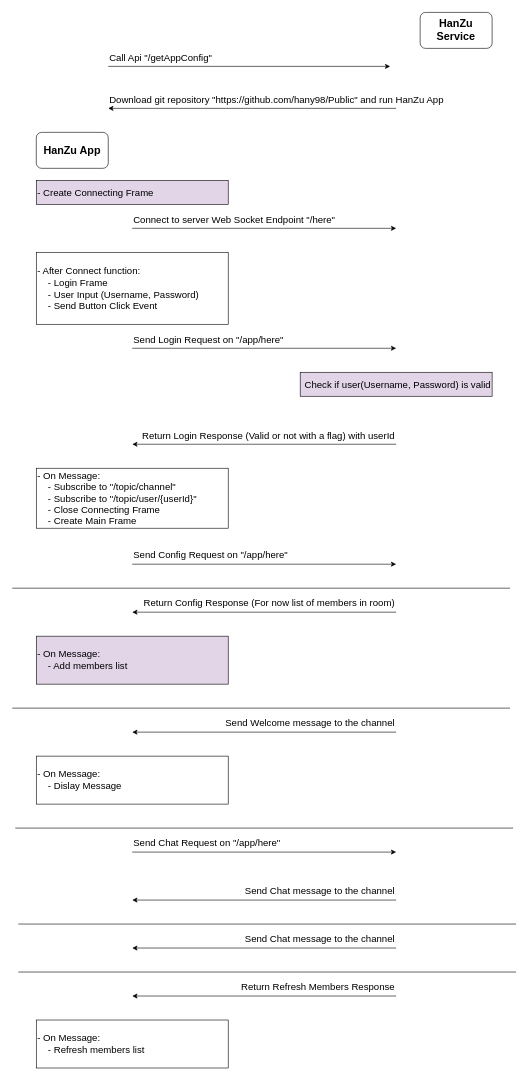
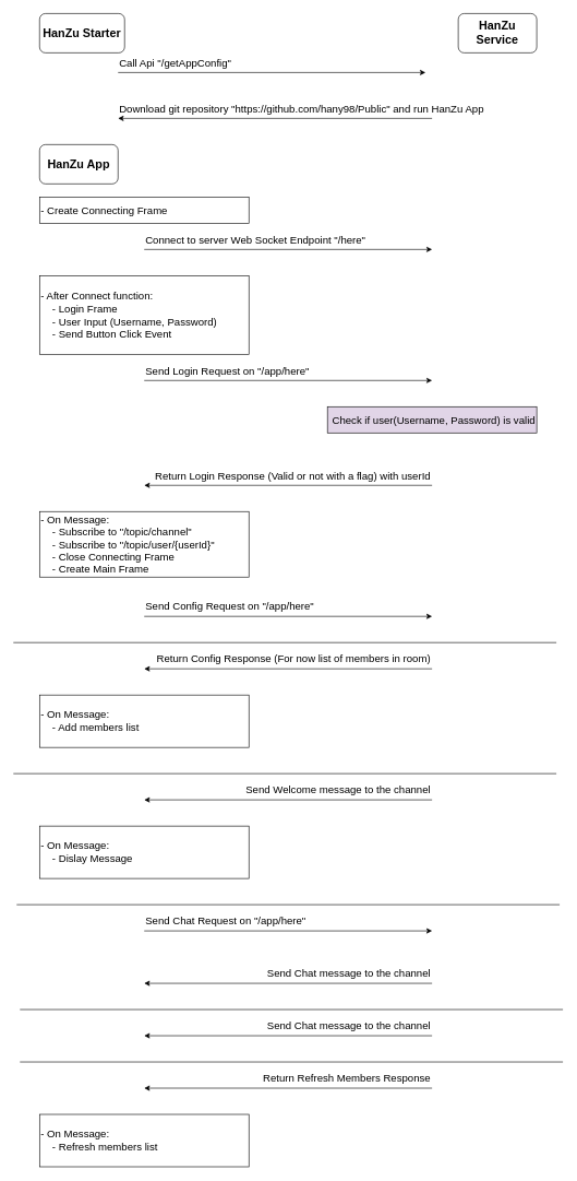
  <mxCell id="0" />
  <mxCell id="1" parent="0" />
  <mxCell id="2" value="&lt;b&gt;&lt;font style=&quot;font-size: 18px&quot;&gt;HanZu Service&lt;/font&gt;&lt;/b&gt;" style="rounded=1;whiteSpace=wrap;html=1;" parent="1" vertex="1"><mxGeometry x="700" y="20" width="120" height="60" as="geometry" /></mxCell>
  <mxCell id="3" value="&lt;b&gt;&lt;font style=&quot;font-size: 18px&quot;&gt;HanZu App&lt;/font&gt;&lt;/b&gt;" style="rounded=1;whiteSpace=wrap;html=1;" parent="1" vertex="1"><mxGeometry x="60" y="220" width="120" height="60" as="geometry" /></mxCell>
  <mxCell id="4" value="" style="endArrow=classic;html=1;" parent="1" edge="1"><mxGeometry width="50" height="50" relative="1" as="geometry"><mxPoint x="220" y="380" as="sourcePoint" /><mxPoint x="660" y="380" as="targetPoint" /></mxGeometry></mxCell>
  <mxCell id="5" value="&lt;font style=&quot;font-size: 16px&quot;&gt;Connect to server Web Socket Endpoint &quot;/here&quot;&lt;/font&gt;" style="text;html=1;strokeColor=none;fillColor=none;align=left;verticalAlign=middle;whiteSpace=wrap;rounded=0;" parent="1" vertex="1"><mxGeometry x="220" y="350" width="440" height="30" as="geometry" /></mxCell>
  <mxCell id="6" value="" style="endArrow=classic;html=1;" parent="1" edge="1"><mxGeometry width="50" height="50" relative="1" as="geometry"><mxPoint x="660" y="740" as="sourcePoint" /><mxPoint x="220" y="740" as="targetPoint" /></mxGeometry></mxCell>
  <mxCell id="7" value="&lt;font style=&quot;font-size: 16px&quot;&gt;Return Login Response (Valid or not with a flag) with userId&lt;/font&gt;" style="text;html=1;strokeColor=none;fillColor=none;align=right;verticalAlign=middle;whiteSpace=wrap;rounded=0;" parent="1" vertex="1"><mxGeometry x="220" y="710" width="440" height="30" as="geometry" /></mxCell>
  <mxCell id="8" value="&lt;font style=&quot;font-size: 16px&quot;&gt;- After Connect function:&lt;br&gt;&amp;nbsp; &amp;nbsp; - Login Frame&lt;br&gt;&amp;nbsp; &amp;nbsp; - User Input (Username, Password)&lt;br&gt;&amp;nbsp; &amp;nbsp; - Send Button Click Event&lt;/font&gt;" style="rounded=0;whiteSpace=wrap;html=1;align=left;" parent="1" vertex="1"><mxGeometry x="60" y="420" width="320" height="120" as="geometry" /></mxCell>
  <mxCell id="9" value="" style="endArrow=classic;html=1;" parent="1" edge="1"><mxGeometry width="50" height="50" relative="1" as="geometry"><mxPoint x="220" y="580" as="sourcePoint" /><mxPoint x="660" y="580" as="targetPoint" /></mxGeometry></mxCell>
  <mxCell id="10" value="&lt;font style=&quot;font-size: 16px&quot;&gt;Send Login Request on &quot;/app/here&quot;&lt;/font&gt;" style="text;html=1;strokeColor=none;fillColor=none;align=left;verticalAlign=middle;whiteSpace=wrap;rounded=0;" parent="1" vertex="1"><mxGeometry x="220" y="550" width="440" height="30" as="geometry" /></mxCell>
  <mxCell id="11" value="&lt;span style=&quot;font-size: 16px&quot;&gt;Check if user(Username, Password) is valid&lt;/span&gt;" style="rounded=0;whiteSpace=wrap;html=1;align=right;fillColor=#e1d5e7;" parent="1" vertex="1"><mxGeometry x="500" y="620" width="320" height="40" as="geometry" /></mxCell>
  <mxCell id="12" value="&lt;font style=&quot;font-size: 16px&quot;&gt;- On Message:&lt;br&gt;&amp;nbsp; &amp;nbsp; - Subscribe to &quot;/topic/channel&quot;&lt;br&gt;&amp;nbsp; &amp;nbsp; - Subscribe to &quot;/topic/user/{userId}&quot;&lt;br&gt;&amp;nbsp; &amp;nbsp; - Close Connecting Frame&lt;br&gt;&amp;nbsp; &amp;nbsp; - Create Main Frame&lt;br&gt;&lt;/font&gt;" style="rounded=0;whiteSpace=wrap;html=1;align=left;" parent="1" vertex="1"><mxGeometry x="60" y="780" width="320" height="100" as="geometry" /></mxCell>
- <mxCell id="13" value="&lt;span style=&quot;font-size: 16px&quot;&gt;- Create Connecting Frame&lt;/span&gt;" style="rounded=0;whiteSpace=wrap;html=1;align=left;fillColor=#e1d5e7;" parent="1" vertex="1"><mxGeometry x="60" y="300" width="320" height="40" as="geometry" /></mxCell>
+ <mxCell id="13" value="&lt;span style=&quot;font-size: 16px&quot;&gt;- Create Connecting Frame&lt;/span&gt;" style="rounded=0;whiteSpace=wrap;html=1;align=left;" parent="1" vertex="1"><mxGeometry x="60" y="300" width="320" height="40" as="geometry" /></mxCell>
  <mxCell id="14" value="" style="endArrow=classic;html=1;" parent="1" edge="1"><mxGeometry width="50" height="50" relative="1" as="geometry"><mxPoint x="220" y="940" as="sourcePoint" /><mxPoint x="660" y="940" as="targetPoint" /></mxGeometry></mxCell>
  <mxCell id="15" value="&lt;font style=&quot;font-size: 16px&quot;&gt;Send Config Request on &quot;/app/here&quot;&lt;/font&gt;" style="text;html=1;strokeColor=none;fillColor=none;align=left;verticalAlign=middle;whiteSpace=wrap;rounded=0;" parent="1" vertex="1"><mxGeometry x="220" y="910" width="440" height="30" as="geometry" /></mxCell>
  <mxCell id="16" value="" style="endArrow=classic;html=1;" parent="1" edge="1"><mxGeometry width="50" height="50" relative="1" as="geometry"><mxPoint x="660" y="1020" as="sourcePoint" /><mxPoint x="220" y="1020" as="targetPoint" /></mxGeometry></mxCell>
  <mxCell id="17" value="&lt;font style=&quot;font-size: 16px&quot;&gt;Return Config Response (For now list of members in room)&lt;/font&gt;" style="text;html=1;strokeColor=none;fillColor=none;align=right;verticalAlign=middle;whiteSpace=wrap;rounded=0;" parent="1" vertex="1"><mxGeometry x="220" y="990" width="440" height="30" as="geometry" /></mxCell>
- <mxCell id="18" value="&lt;font style=&quot;font-size: 16px&quot;&gt;- On Message:&lt;br&gt;&amp;nbsp; &amp;nbsp; - Add members list&lt;br&gt;&lt;/font&gt;" style="rounded=0;whiteSpace=wrap;html=1;align=left;fillColor=#e1d5e7;" parent="1" vertex="1"><mxGeometry x="60" y="1060" width="320" height="80" as="geometry" /></mxCell>
+ <mxCell id="18" value="&lt;font style=&quot;font-size: 16px&quot;&gt;- On Message:&lt;br&gt;&amp;nbsp; &amp;nbsp; - Add members list&lt;br&gt;&lt;/font&gt;" style="rounded=0;whiteSpace=wrap;html=1;align=left;" parent="1" vertex="1"><mxGeometry x="60" y="1060" width="320" height="80" as="geometry" /></mxCell>
  <mxCell id="19" value="" style="endArrow=classic;html=1;" parent="1" edge="1"><mxGeometry width="50" height="50" relative="1" as="geometry"><mxPoint x="660" y="1220" as="sourcePoint" /><mxPoint x="220" y="1220" as="targetPoint" /></mxGeometry></mxCell>
  <mxCell id="20" value="&lt;font style=&quot;font-size: 16px&quot;&gt;Send Welcome message to the channel&lt;/font&gt;" style="text;html=1;strokeColor=none;fillColor=none;align=right;verticalAlign=middle;whiteSpace=wrap;rounded=0;" parent="1" vertex="1"><mxGeometry x="220" y="1190" width="440" height="30" as="geometry" /></mxCell>
  <mxCell id="21" value="&lt;font style=&quot;font-size: 16px&quot;&gt;- On Message:&lt;br&gt;&amp;nbsp; &amp;nbsp; - Dislay Message&lt;br&gt;&lt;/font&gt;" style="rounded=0;whiteSpace=wrap;html=1;align=left;" parent="1" vertex="1"><mxGeometry x="60" y="1260" width="320" height="80" as="geometry" /></mxCell>
  <mxCell id="22" value="" style="endArrow=none;html=1;fontSize=19;" parent="1" edge="1"><mxGeometry width="50" height="50" relative="1" as="geometry"><mxPoint y="980" as="sourcePoint" x="20" /><mxPoint x="850" y="980" as="targetPoint" /></mxGeometry></mxCell>
  <mxCell id="23" value="" style="endArrow=none;html=1;fontSize=19;" parent="1" edge="1"><mxGeometry width="50" height="50" relative="1" as="geometry"><mxPoint y="1180" as="sourcePoint" x="20" /><mxPoint x="850" y="1180" as="targetPoint" /></mxGeometry></mxCell>
  <mxCell id="24" value="" style="endArrow=none;html=1;fontSize=19;" parent="1" edge="1"><mxGeometry width="50" height="50" relative="1" as="geometry"><mxPoint x="25" y="1380" as="sourcePoint" /><mxPoint x="855" y="1380" as="targetPoint" /></mxGeometry></mxCell>
  <mxCell id="25" value="" style="endArrow=classic;html=1;" parent="1" edge="1"><mxGeometry width="50" height="50" relative="1" as="geometry"><mxPoint x="220" y="1420" as="sourcePoint" /><mxPoint x="660" y="1420" as="targetPoint" /></mxGeometry></mxCell>
  <mxCell id="26" value="&lt;font style=&quot;font-size: 16px&quot;&gt;Send Chat Request on &quot;/app/here&quot;&lt;/font&gt;" style="text;html=1;strokeColor=none;fillColor=none;align=left;verticalAlign=middle;whiteSpace=wrap;rounded=0;" parent="1" vertex="1"><mxGeometry x="220" y="1390" width="440" height="30" as="geometry" /></mxCell>
  <mxCell id="27" value="" style="endArrow=classic;html=1;" parent="1" edge="1"><mxGeometry width="50" height="50" relative="1" as="geometry"><mxPoint x="660" y="1500" as="sourcePoint" /><mxPoint x="220" y="1500" as="targetPoint" /></mxGeometry></mxCell>
  <mxCell id="28" value="&lt;font style=&quot;font-size: 16px&quot;&gt;Send Chat message to the channel&lt;/font&gt;" style="text;html=1;strokeColor=none;fillColor=none;align=right;verticalAlign=middle;whiteSpace=wrap;rounded=0;" parent="1" vertex="1"><mxGeometry x="220" y="1470" width="440" height="30" as="geometry" /></mxCell>
  <mxCell id="29" value="" style="endArrow=none;html=1;fontSize=19;" parent="1" edge="1"><mxGeometry width="50" height="50" relative="1" as="geometry"><mxPoint x="30" y="1540" as="sourcePoint" /><mxPoint x="860" y="1540" as="targetPoint" /></mxGeometry></mxCell>
  <mxCell id="30" value="" style="endArrow=none;html=1;fontSize=19;" parent="1" edge="1"><mxGeometry width="50" height="50" relative="1" as="geometry"><mxPoint x="30" y="1620" as="sourcePoint" /><mxPoint x="860" y="1620" as="targetPoint" /></mxGeometry></mxCell>
  <mxCell id="31" value="" style="endArrow=classic;html=1;" parent="1" edge="1"><mxGeometry width="50" height="50" relative="1" as="geometry"><mxPoint x="660" y="1580" as="sourcePoint" /><mxPoint x="220" y="1580" as="targetPoint" /></mxGeometry></mxCell>
  <mxCell id="32" value="&lt;font style=&quot;font-size: 16px&quot;&gt;Send Chat message to the channel&lt;/font&gt;" style="text;html=1;strokeColor=none;fillColor=none;align=right;verticalAlign=middle;whiteSpace=wrap;rounded=0;" parent="1" vertex="1"><mxGeometry x="220" y="1550" width="440" height="30" as="geometry" /></mxCell>
  <mxCell id="33" value="" style="endArrow=classic;html=1;" parent="1" edge="1"><mxGeometry width="50" height="50" relative="1" as="geometry"><mxPoint x="660" y="1660" as="sourcePoint" /><mxPoint x="220" y="1660" as="targetPoint" /></mxGeometry></mxCell>
  <mxCell id="34" value="&lt;font style=&quot;font-size: 16px&quot;&gt;Return Refresh Members Response&lt;/font&gt;" style="text;html=1;strokeColor=none;fillColor=none;align=right;verticalAlign=middle;whiteSpace=wrap;rounded=0;" parent="1" vertex="1"><mxGeometry x="220" y="1630" width="440" height="30" as="geometry" /></mxCell>
  <mxCell id="35" value="&lt;font style=&quot;font-size: 16px&quot;&gt;- On Message:&lt;br&gt;&amp;nbsp; &amp;nbsp; - Refresh members list&lt;br&gt;&lt;/font&gt;" style="rounded=0;whiteSpace=wrap;html=1;align=left;" parent="1" vertex="1"><mxGeometry x="60" y="1700" width="320" height="80" as="geometry" /></mxCell>
+ <mxCell id="36" value="&lt;b&gt;&lt;font style=&quot;font-size: 18px&quot;&gt;HanZu Starter&lt;/font&gt;&lt;/b&gt;" style="rounded=1;whiteSpace=wrap;html=1;" vertex="1" parent="1"><mxGeometry x="60" y="20" width="130" height="60" as="geometry" /></mxCell>
  <mxCell id="37" value="&lt;font style=&quot;font-size: 16px&quot;&gt;Call Api &quot;/getAppConfig&quot;&lt;/font&gt;" style="text;html=1;strokeColor=none;fillColor=none;align=left;verticalAlign=middle;whiteSpace=wrap;rounded=0;" vertex="1" parent="1"><mxGeometry x="180" y="80" width="440" height="30" as="geometry" /></mxCell>
  <mxCell id="38" value="" style="endArrow=classic;html=1;" edge="1" parent="1"><mxGeometry width="50" height="50" relative="1" as="geometry"><mxPoint x="180" y="110" as="sourcePoint" /><mxPoint x="650" y="110" as="targetPoint" /></mxGeometry></mxCell>
  <mxCell id="39" value="" style="endArrow=classic;html=1;" edge="1" parent="1"><mxGeometry width="50" height="50" relative="1" as="geometry"><mxPoint x="660" y="180" as="sourcePoint" /><mxPoint x="180" y="180" as="targetPoint" /></mxGeometry></mxCell>
  <mxCell id="40" value="&lt;font style=&quot;font-size: 16px&quot;&gt;Download git repository &quot;https://github.com/hany98/Public&quot; and run HanZu App&lt;/font&gt;" style="text;html=1;strokeColor=none;fillColor=none;align=left;verticalAlign=middle;whiteSpace=wrap;rounded=0;" vertex="1" parent="1"><mxGeometry x="180" y="150" width="580" height="30" as="geometry" /></mxCell>
